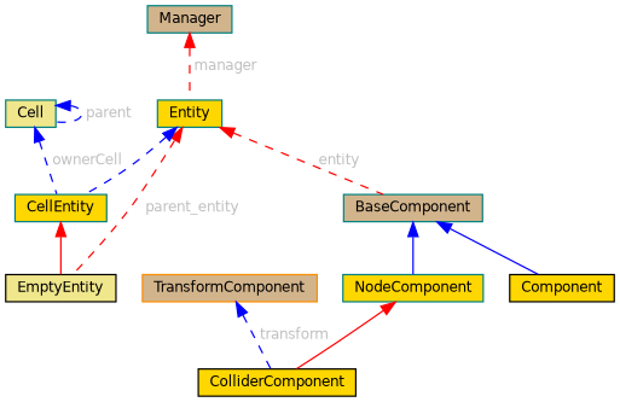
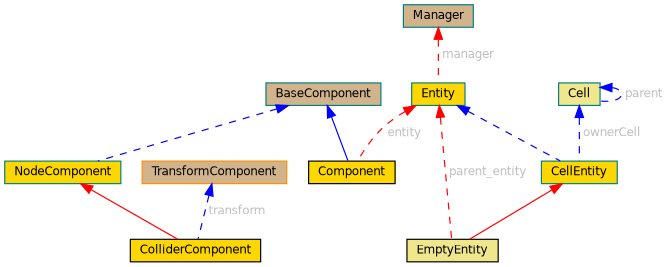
  digraph {
    node [color=teal fillcolor=gold fontname=Helvetica fontsize=10 shape=box style=filled]
    edge [color=blue dir=back fontname=Helvetica fontsize=10 labelfontname=Helvetica labelfontsize=10 style=dashed fontcolor=grey]
    n1 [color=black fontcolor=black height=0.2 label=ColliderComponent width=0.4]
    n2 [height=0.2 label=NodeComponent width=0.4]
    n3 [fillcolor=tan height=0.2 label=BaseComponent width=0.4]
    n4 [color=black height=0.2 label=Component width=0.4]
    n5 [color=black fillcolor=khaki height=0.2 label=EmptyEntity width=0.4]
    n6 [height=0.2 label=CellEntity width=0.4]
    n7 [height=0.2 label=Entity width=0.4]
    n8 [fillcolor=tan height=0.2 label=Manager width=0.4]
    n9 [fillcolor=khaki height=0.2 label=Cell width=0.4]
    n10 [color=darkorange fillcolor=tan height=0.2 label=TransformComponent width=0.4]
    n2 -> n1 [color=red style=solid fontcolor=""]
-   n3 -> n2 [style=solid fontcolor=""]
+   n3 -> n2 [fontcolor=""]
    n3 -> n4 [style=solid fontcolor=""]
    n6 -> n5 [color=red style=solid fontcolor=""]
-   n7 -> n3 [color=red label=" entity"]
+   n7 -> n4 [color=red label=" entity"]
    n7 -> n5 [color=red label=" parent_entity"]
    n7 -> n6 [fontcolor=""]
    n8 -> n7 [color=red label=" manager"]
    n9 -> n6 [label=" ownerCell"]
    n9 -> n9 [label=" parent"]
    n10 -> n1 [label=" transform"]
  }
